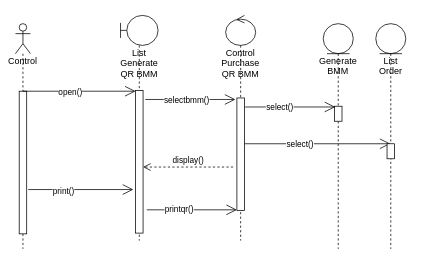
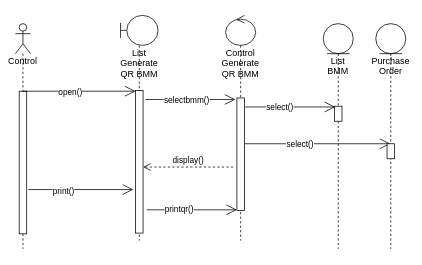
  <mxCell id="0" />
  <mxCell id="1" parent="0" />
  <mxCell id="2" value="Control" style="shape=umlLifeline;participant=umlActor;perimeter=lifelinePerimeter;whiteSpace=wrap;html=1;container=1;collapsible=0;recursiveResize=0;verticalAlign=top;spacingTop=36;outlineConnect=0;" parent="1" vertex="1"><mxGeometry x="20" y="31" width="20" height="300" as="geometry" /></mxCell>
  <mxCell id="3" value="" style="html=1;points=[];perimeter=orthogonalPerimeter;" parent="2" vertex="1"><mxGeometry x="5" y="90" width="10" height="190" as="geometry" /></mxCell>
  <mxCell id="4" value="List Generate QR BMM" style="shape=umlLifeline;participant=umlBoundary;perimeter=lifelinePerimeter;whiteSpace=wrap;html=1;container=1;collapsible=0;recursiveResize=0;verticalAlign=top;spacingTop=36;outlineConnect=0;" parent="1" vertex="1"><mxGeometry x="160" y="20" width="50" height="300" as="geometry" /></mxCell>
  <mxCell id="5" value="" style="html=1;points=[];perimeter=orthogonalPerimeter;" parent="4" vertex="1"><mxGeometry x="20" y="100" width="10" height="190" as="geometry" /></mxCell>
  <mxCell id="6" value="" style="endArrow=open;endFill=1;endSize=12;html=1;rounded=0;" parent="4" edge="1"><mxGeometry width="160" relative="1" as="geometry"><mxPoint x="-123" y="232" as="sourcePoint" /><mxPoint x="17" y="232" as="targetPoint" /></mxGeometry></mxCell>
  <mxCell id="7" value="print()" style="edgeLabel;html=1;align=center;verticalAlign=middle;resizable=0;points=[];" parent="6" vertex="1" connectable="0"><mxGeometry x="-0.343" y="-1" relative="1" as="geometry"><mxPoint as="offset" /></mxGeometry></mxCell>
- <mxCell id="8" value="Control Purchase QR BMM" style="shape=umlLifeline;participant=umlControl;perimeter=lifelinePerimeter;whiteSpace=wrap;html=1;container=1;collapsible=0;recursiveResize=0;verticalAlign=top;spacingTop=36;outlineConnect=0;" parent="1" vertex="1"><mxGeometry x="300" y="20" width="40" height="300" as="geometry" /></mxCell>
+ <mxCell id="8" value="Control Generate QR BMM" style="shape=umlLifeline;participant=umlControl;perimeter=lifelinePerimeter;whiteSpace=wrap;html=1;container=1;collapsible=0;recursiveResize=0;verticalAlign=top;spacingTop=36;outlineConnect=0;" parent="1" vertex="1"><mxGeometry x="300" y="20" width="40" height="300" as="geometry" /></mxCell>
  <mxCell id="9" value="" style="html=1;points=[];perimeter=orthogonalPerimeter;" parent="8" vertex="1"><mxGeometry x="15" y="110" width="10" height="150" as="geometry" /></mxCell>
- <mxCell id="10" value="Generate BMM" style="shape=umlLifeline;participant=umlEntity;perimeter=lifelinePerimeter;whiteSpace=wrap;html=1;container=1;collapsible=0;recursiveResize=0;verticalAlign=top;spacingTop=36;outlineConnect=0;" parent="1" vertex="1"><mxGeometry x="430" y="31" width="40" height="300" as="geometry" /></mxCell>
+ <mxCell id="10" value="List BMM" style="shape=umlLifeline;participant=umlEntity;perimeter=lifelinePerimeter;whiteSpace=wrap;html=1;container=1;collapsible=0;recursiveResize=0;verticalAlign=top;spacingTop=36;outlineConnect=0;" parent="1" vertex="1"><mxGeometry x="430" y="31" width="40" height="300" as="geometry" /></mxCell>
  <mxCell id="11" value="" style="html=1;points=[];perimeter=orthogonalPerimeter;" parent="10" vertex="1"><mxGeometry x="15" y="110" width="10" height="20" as="geometry" /></mxCell>
  <mxCell id="12" value="" style="endArrow=open;endFill=1;endSize=12;html=1;rounded=0;" edge="1" parent="10" target="21"><mxGeometry width="160" relative="1" as="geometry"><mxPoint x="-105" y="160" as="sourcePoint" /><mxPoint x="60" y="160" as="targetPoint" /><Array as="points" /></mxGeometry></mxCell>
  <mxCell id="13" value="select()" style="edgeLabel;html=1;align=center;verticalAlign=middle;resizable=0;points=[];" vertex="1" connectable="0" parent="12"><mxGeometry x="-0.25" y="1" relative="1" as="geometry"><mxPoint y="1" as="offset" /></mxGeometry></mxCell>
  <mxCell id="14" value="" style="endArrow=open;endFill=1;endSize=12;html=1;rounded=0;" parent="1" edge="1"><mxGeometry width="160" relative="1" as="geometry"><mxPoint x="30" y="121" as="sourcePoint" /><mxPoint x="180" y="121" as="targetPoint" /></mxGeometry></mxCell>
  <mxCell id="15" value="open()" style="edgeLabel;html=1;align=center;verticalAlign=middle;resizable=0;points=[];" parent="14" vertex="1" connectable="0"><mxGeometry x="-0.173" y="-1" relative="1" as="geometry"><mxPoint as="offset" /></mxGeometry></mxCell>
  <mxCell id="16" value="" style="endArrow=open;endFill=1;endSize=12;html=1;rounded=0;" parent="1" edge="1"><mxGeometry width="160" relative="1" as="geometry"><mxPoint x="193" y="132" as="sourcePoint" /><mxPoint x="313" y="132" as="targetPoint" /><Array as="points"><mxPoint x="230" y="132" /><mxPoint x="273" y="132" /></Array></mxGeometry></mxCell>
  <mxCell id="17" value="selectbmm()" style="edgeLabel;html=1;align=center;verticalAlign=middle;resizable=0;points=[];" parent="16" vertex="1" connectable="0"><mxGeometry x="-0.343" y="1" relative="1" as="geometry"><mxPoint x="15" y="1" as="offset" /></mxGeometry></mxCell>
  <mxCell id="18" value="" style="endArrow=open;endFill=1;endSize=12;html=1;rounded=0;" parent="1" edge="1"><mxGeometry width="160" relative="1" as="geometry"><mxPoint x="326" y="142" as="sourcePoint" /><mxPoint x="446" y="142" as="targetPoint" /><Array as="points" /></mxGeometry></mxCell>
  <mxCell id="19" value="select()" style="edgeLabel;html=1;align=center;verticalAlign=middle;resizable=0;points=[];" parent="18" vertex="1" connectable="0"><mxGeometry x="-0.25" y="1" relative="1" as="geometry"><mxPoint y="1" as="offset" /></mxGeometry></mxCell>
  <mxCell id="20" value="display()" style="html=1;verticalAlign=bottom;endArrow=open;dashed=1;endSize=8;rounded=0;" parent="1" edge="1"><mxGeometry relative="1" as="geometry"><mxPoint x="310" y="222" as="sourcePoint" /><mxPoint x="190" y="222" as="targetPoint" /></mxGeometry></mxCell>
- <mxCell id="21" value="List Order" style="shape=umlLifeline;participant=umlEntity;perimeter=lifelinePerimeter;whiteSpace=wrap;html=1;container=1;collapsible=0;recursiveResize=0;verticalAlign=top;spacingTop=36;outlineConnect=0;" vertex="1" parent="1"><mxGeometry x="500" y="31" width="40" height="300" as="geometry" /></mxCell>
+ <mxCell id="21" value="Purchase Order" style="shape=umlLifeline;participant=umlEntity;perimeter=lifelinePerimeter;whiteSpace=wrap;html=1;container=1;collapsible=0;recursiveResize=0;verticalAlign=top;spacingTop=36;outlineConnect=0;" vertex="1" parent="1"><mxGeometry x="500" y="31" width="40" height="300" as="geometry" /></mxCell>
  <mxCell id="22" value="" style="html=1;points=[];perimeter=orthogonalPerimeter;" vertex="1" parent="21"><mxGeometry x="15" y="160" width="10" height="20" as="geometry" /></mxCell>
  <mxCell id="23" value="" style="endArrow=open;endFill=1;endSize=12;html=1;rounded=0;" parent="1" edge="1"><mxGeometry width="160" relative="1" as="geometry"><mxPoint x="195" y="279" as="sourcePoint" /><mxPoint x="315" y="279" as="targetPoint" /></mxGeometry></mxCell>
  <mxCell id="24" value="printqr()" style="edgeLabel;html=1;align=center;verticalAlign=middle;resizable=0;points=[];" parent="23" vertex="1" connectable="0"><mxGeometry x="-0.3" y="1" relative="1" as="geometry"><mxPoint as="offset" /></mxGeometry></mxCell>
